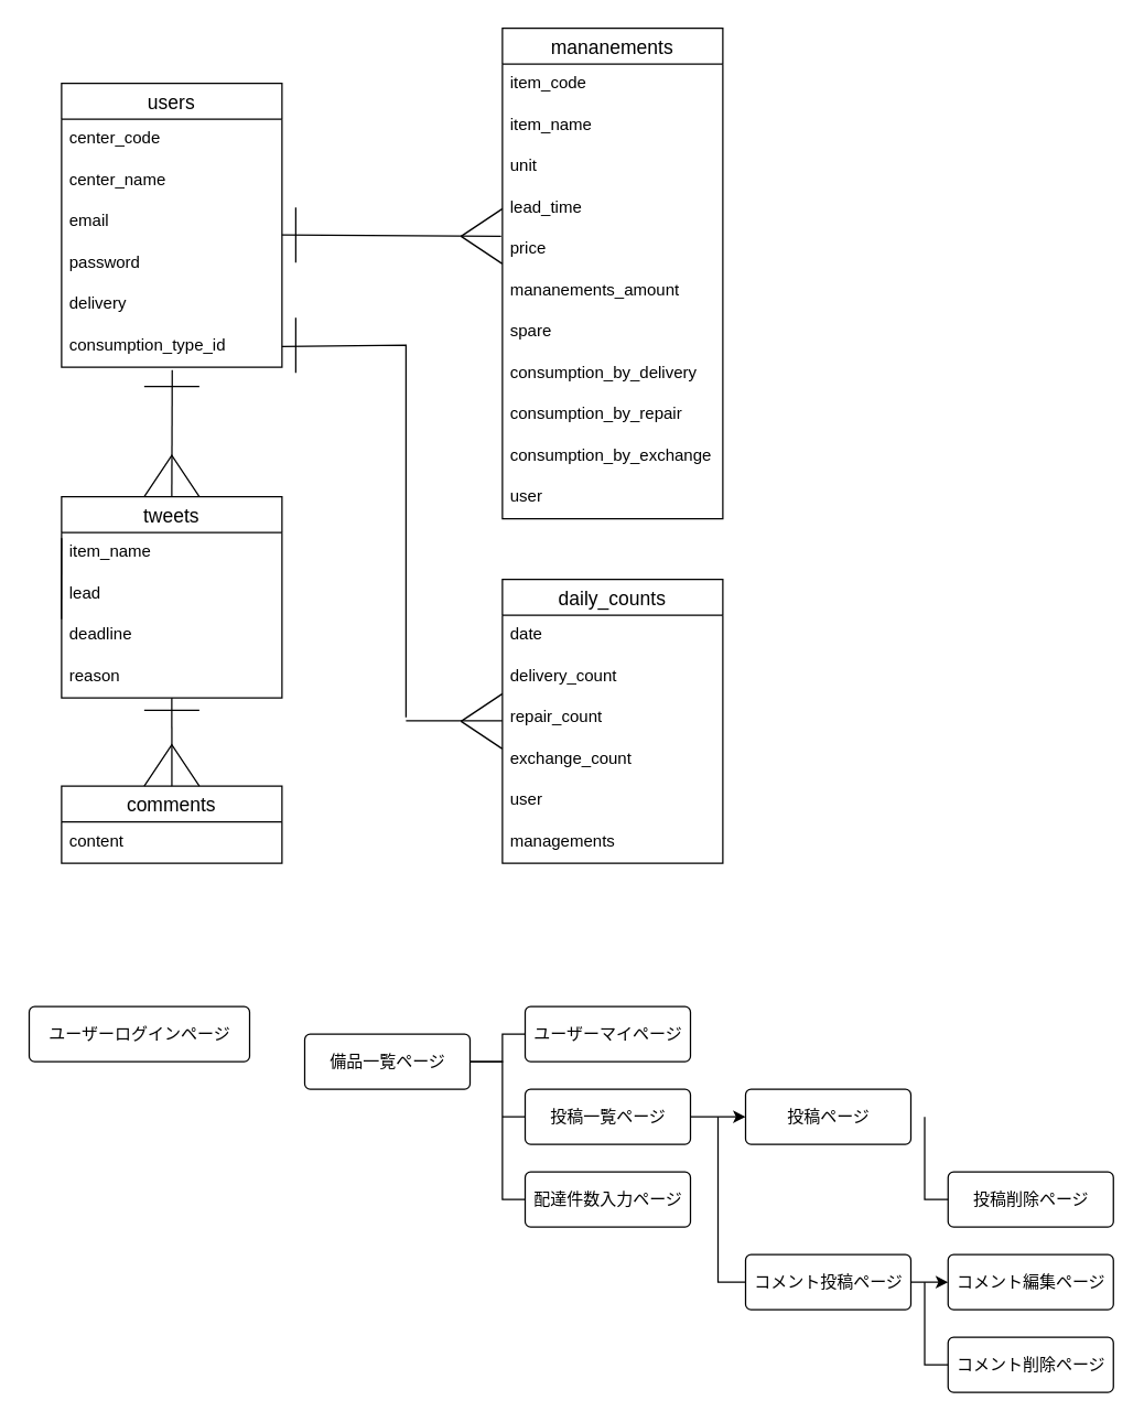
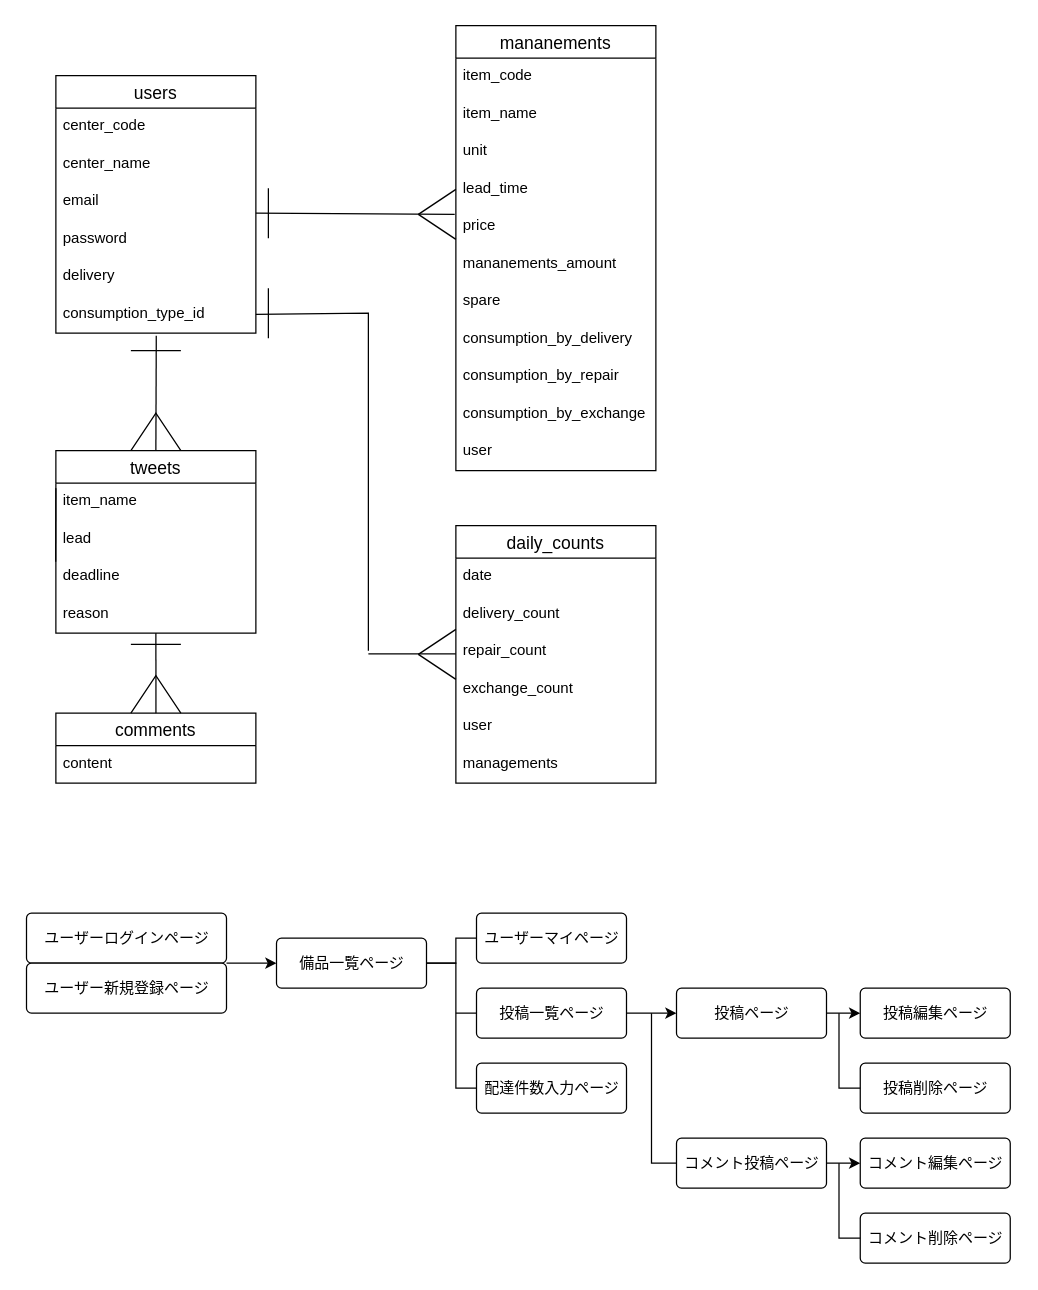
  <mxCell id="0" />
  <mxCell id="1" parent="0" />
  <mxCell id="2" value="mananements" style="swimlane;fontStyle=0;childLayout=stackLayout;horizontal=1;startSize=26;horizontalStack=0;resizeParent=1;resizeParentMax=0;resizeLast=0;collapsible=1;marginBottom=0;align=center;fontSize=14;" parent="1" vertex="1"><mxGeometry x="364" y="20" width="160" height="356" as="geometry" /></mxCell>
  <mxCell id="3" value="item_code" style="text;strokeColor=none;fillColor=none;spacingLeft=4;spacingRight=4;overflow=hidden;rotatable=0;points=[[0,0.5],[1,0.5]];portConstraint=eastwest;fontSize=12;" parent="2" vertex="1"><mxGeometry y="26" width="160" height="30" as="geometry" /></mxCell>
  <mxCell id="4" value="item_name" style="text;strokeColor=none;fillColor=none;spacingLeft=4;spacingRight=4;overflow=hidden;rotatable=0;points=[[0,0.5],[1,0.5]];portConstraint=eastwest;fontSize=12;" parent="2" vertex="1"><mxGeometry y="56" width="160" height="30" as="geometry" /></mxCell>
  <mxCell id="5" value="unit" style="text;strokeColor=none;fillColor=none;spacingLeft=4;spacingRight=4;overflow=hidden;rotatable=0;points=[[0,0.5],[1,0.5]];portConstraint=eastwest;fontSize=12;" parent="2" vertex="1"><mxGeometry y="86" width="160" height="30" as="geometry" /></mxCell>
  <mxCell id="6" value="lead_time" style="text;strokeColor=none;fillColor=none;spacingLeft=4;spacingRight=4;overflow=hidden;rotatable=0;points=[[0,0.5],[1,0.5]];portConstraint=eastwest;fontSize=12;" parent="2" vertex="1"><mxGeometry y="116" width="160" height="30" as="geometry" /></mxCell>
  <mxCell id="7" value="price" style="text;strokeColor=none;fillColor=none;spacingLeft=4;spacingRight=4;overflow=hidden;rotatable=0;points=[[0,0.5],[1,0.5]];portConstraint=eastwest;fontSize=12;" parent="2" vertex="1"><mxGeometry y="146" width="160" height="30" as="geometry" /></mxCell>
  <mxCell id="8" value="mananements_amount" style="text;strokeColor=none;fillColor=none;spacingLeft=4;spacingRight=4;overflow=hidden;rotatable=0;points=[[0,0.5],[1,0.5]];portConstraint=eastwest;fontSize=12;" parent="2" vertex="1"><mxGeometry y="176" width="160" height="30" as="geometry" /></mxCell>
  <mxCell id="9" value="spare" style="text;strokeColor=none;fillColor=none;spacingLeft=4;spacingRight=4;overflow=hidden;rotatable=0;points=[[0,0.5],[1,0.5]];portConstraint=eastwest;fontSize=12;" parent="2" vertex="1"><mxGeometry y="206" width="160" height="30" as="geometry" /></mxCell>
  <mxCell id="10" value="consumption_by_delivery" style="text;strokeColor=none;fillColor=none;spacingLeft=4;spacingRight=4;overflow=hidden;rotatable=0;points=[[0,0.5],[1,0.5]];portConstraint=eastwest;fontSize=12;" vertex="1" parent="2"><mxGeometry y="236" width="160" height="30" as="geometry" /></mxCell>
  <mxCell id="11" value="consumption_by_repair" style="text;strokeColor=none;fillColor=none;spacingLeft=4;spacingRight=4;overflow=hidden;rotatable=0;points=[[0,0.5],[1,0.5]];portConstraint=eastwest;fontSize=12;" vertex="1" parent="2"><mxGeometry y="266" width="160" height="30" as="geometry" /></mxCell>
  <mxCell id="12" value="consumption_by_exchange" style="text;strokeColor=none;fillColor=none;spacingLeft=4;spacingRight=4;overflow=hidden;rotatable=0;points=[[0,0.5],[1,0.5]];portConstraint=eastwest;fontSize=12;" vertex="1" parent="2"><mxGeometry y="296" width="160" height="30" as="geometry" /></mxCell>
  <mxCell id="13" value="user" style="text;strokeColor=none;fillColor=none;spacingLeft=4;spacingRight=4;overflow=hidden;rotatable=0;points=[[0,0.5],[1,0.5]];portConstraint=eastwest;fontSize=12;" vertex="1" parent="2"><mxGeometry y="326" width="160" height="30" as="geometry" /></mxCell>
  <mxCell id="14" value="users" style="swimlane;fontStyle=0;childLayout=stackLayout;horizontal=1;startSize=26;horizontalStack=0;resizeParent=1;resizeParentMax=0;resizeLast=0;collapsible=1;marginBottom=0;align=center;fontSize=14;" parent="1" vertex="1"><mxGeometry x="44" y="60" width="160" height="206" as="geometry" /></mxCell>
  <mxCell id="15" value="center_code" style="text;strokeColor=none;fillColor=none;spacingLeft=4;spacingRight=4;overflow=hidden;rotatable=0;points=[[0,0.5],[1,0.5]];portConstraint=eastwest;fontSize=12;" parent="14" vertex="1"><mxGeometry y="26" width="160" height="30" as="geometry" /></mxCell>
  <mxCell id="16" value="center_name" style="text;strokeColor=none;fillColor=none;spacingLeft=4;spacingRight=4;overflow=hidden;rotatable=0;points=[[0,0.5],[1,0.5]];portConstraint=eastwest;fontSize=12;" parent="14" vertex="1"><mxGeometry y="56" width="160" height="30" as="geometry" /></mxCell>
  <mxCell id="17" value="email" style="text;strokeColor=none;fillColor=none;spacingLeft=4;spacingRight=4;overflow=hidden;rotatable=0;points=[[0,0.5],[1,0.5]];portConstraint=eastwest;fontSize=12;" parent="14" vertex="1"><mxGeometry y="86" width="160" height="30" as="geometry" /></mxCell>
  <mxCell id="18" value="password" style="text;strokeColor=none;fillColor=none;spacingLeft=4;spacingRight=4;overflow=hidden;rotatable=0;points=[[0,0.5],[1,0.5]];portConstraint=eastwest;fontSize=12;" parent="14" vertex="1"><mxGeometry y="116" width="160" height="30" as="geometry" /></mxCell>
  <mxCell id="19" value="delivery" style="text;strokeColor=none;fillColor=none;spacingLeft=4;spacingRight=4;overflow=hidden;rotatable=0;points=[[0,0.5],[1,0.5]];portConstraint=eastwest;fontSize=12;" parent="14" vertex="1"><mxGeometry y="146" width="160" height="30" as="geometry" /></mxCell>
  <mxCell id="20" value="consumption_type_id" style="text;strokeColor=none;fillColor=none;spacingLeft=4;spacingRight=4;overflow=hidden;rotatable=0;points=[[0,0.5],[1,0.5]];portConstraint=eastwest;fontSize=12;" parent="14" vertex="1"><mxGeometry y="176" width="160" height="30" as="geometry" /></mxCell>
  <mxCell id="21" value="tweets" style="swimlane;fontStyle=0;childLayout=stackLayout;horizontal=1;startSize=26;horizontalStack=0;resizeParent=1;resizeParentMax=0;resizeLast=0;collapsible=1;marginBottom=0;align=center;fontSize=14;" parent="1" vertex="1"><mxGeometry x="44" y="360" width="160" height="146" as="geometry" /></mxCell>
  <mxCell id="22" value="item_name" style="text;strokeColor=none;fillColor=none;spacingLeft=4;spacingRight=4;overflow=hidden;rotatable=0;points=[[0,0.5],[1,0.5]];portConstraint=eastwest;fontSize=12;" parent="21" vertex="1"><mxGeometry y="26" width="160" height="30" as="geometry" /></mxCell>
  <mxCell id="23" value="lead" style="text;strokeColor=none;fillColor=none;spacingLeft=4;spacingRight=4;overflow=hidden;rotatable=0;points=[[0,0.5],[1,0.5]];portConstraint=eastwest;fontSize=12;" parent="21" vertex="1"><mxGeometry y="56" width="160" height="30" as="geometry" /></mxCell>
  <mxCell id="24" value="deadline" style="text;strokeColor=none;fillColor=none;spacingLeft=4;spacingRight=4;overflow=hidden;rotatable=0;points=[[0,0.5],[1,0.5]];portConstraint=eastwest;fontSize=12;" parent="21" vertex="1"><mxGeometry y="86" width="160" height="30" as="geometry" /></mxCell>
  <mxCell id="25" value="reason" style="text;strokeColor=none;fillColor=none;spacingLeft=4;spacingRight=4;overflow=hidden;rotatable=0;points=[[0,0.5],[1,0.5]];portConstraint=eastwest;fontSize=12;" parent="21" vertex="1"><mxGeometry y="116" width="160" height="30" as="geometry" /></mxCell>
  <mxCell id="26" value="comments" style="swimlane;fontStyle=0;childLayout=stackLayout;horizontal=1;startSize=26;horizontalStack=0;resizeParent=1;resizeParentMax=0;resizeLast=0;collapsible=1;marginBottom=0;align=center;fontSize=14;" parent="1" vertex="1"><mxGeometry x="44" y="570" width="160" height="56" as="geometry" /></mxCell>
  <mxCell id="27" value="content" style="text;strokeColor=none;fillColor=none;spacingLeft=4;spacingRight=4;overflow=hidden;rotatable=0;points=[[0,0.5],[1,0.5]];portConstraint=eastwest;fontSize=12;" parent="26" vertex="1"><mxGeometry y="26" width="160" height="30" as="geometry" /></mxCell>
  <mxCell id="28" value="" style="endArrow=none;html=1;rounded=0;entryX=-0.006;entryY=0.167;entryDx=0;entryDy=0;entryPerimeter=0;" parent="1" edge="1" target="7"><mxGeometry relative="1" as="geometry"><mxPoint x="204" y="170" as="sourcePoint" /><mxPoint x="334" y="170" as="targetPoint" /></mxGeometry></mxCell>
  <mxCell id="29" value="" style="endArrow=none;html=1;rounded=0;" parent="1" edge="1"><mxGeometry relative="1" as="geometry"><mxPoint x="334" y="171" as="sourcePoint" /><mxPoint x="364" y="191" as="targetPoint" /></mxGeometry></mxCell>
  <mxCell id="30" value="" style="endArrow=none;html=1;rounded=0;" parent="1" edge="1"><mxGeometry relative="1" as="geometry"><mxPoint x="364" y="151" as="sourcePoint" /><mxPoint x="334" y="171" as="targetPoint" /></mxGeometry></mxCell>
  <mxCell id="31" value="" style="endArrow=none;html=1;rounded=0;entryX=0.5;entryY=0;entryDx=0;entryDy=0;exitX=0.502;exitY=1.067;exitDx=0;exitDy=0;exitPerimeter=0;" parent="1" source="20" target="21" edge="1"><mxGeometry relative="1" as="geometry"><mxPoint x="124" y="296" as="sourcePoint" /><mxPoint x="124" y="396" as="targetPoint" /></mxGeometry></mxCell>
  <mxCell id="32" value="" style="endArrow=none;html=1;rounded=0;exitX=1;exitY=0.5;exitDx=0;exitDy=0;" parent="1" source="20" edge="1"><mxGeometry relative="1" as="geometry"><mxPoint x="204" y="266" as="sourcePoint" /><mxPoint x="294" y="520" as="targetPoint" /><Array as="points"><mxPoint x="294" y="250" /></Array></mxGeometry></mxCell>
  <mxCell id="33" value="" style="endArrow=none;html=1;rounded=0;entryX=-0.001;entryY=0.095;entryDx=0;entryDy=0;entryPerimeter=0;" parent="1" target="24" edge="1"><mxGeometry relative="1" as="geometry"><mxPoint x="44" y="390" as="sourcePoint" /><mxPoint x="14" y="410" as="targetPoint" /></mxGeometry></mxCell>
  <mxCell id="34" value="" style="endArrow=none;html=1;rounded=0;" parent="1" edge="1"><mxGeometry relative="1" as="geometry"><mxPoint x="294" y="522.5" as="sourcePoint" /><mxPoint x="364" y="522.5" as="targetPoint" /></mxGeometry></mxCell>
  <mxCell id="35" value="" style="endArrow=none;html=1;rounded=0;exitX=0.438;exitY=0;exitDx=0;exitDy=0;exitPerimeter=0;" parent="1" edge="1"><mxGeometry relative="1" as="geometry"><mxPoint x="124.08" y="570" as="sourcePoint" /><mxPoint x="124" y="506" as="targetPoint" /></mxGeometry></mxCell>
  <mxCell id="36" value="" style="endArrow=none;html=1;rounded=0;" parent="1" edge="1"><mxGeometry relative="1" as="geometry"><mxPoint x="104" y="570" as="sourcePoint" /><mxPoint x="144" y="570" as="targetPoint" /><Array as="points"><mxPoint x="124" y="540" /></Array></mxGeometry></mxCell>
  <mxCell id="37" value="daily_counts" style="swimlane;fontStyle=0;childLayout=stackLayout;horizontal=1;startSize=26;horizontalStack=0;resizeParent=1;resizeParentMax=0;resizeLast=0;collapsible=1;marginBottom=0;align=center;fontSize=14;" parent="1" vertex="1"><mxGeometry x="364" y="420" width="160" height="206" as="geometry" /></mxCell>
  <mxCell id="38" value="date" style="text;strokeColor=none;fillColor=none;spacingLeft=4;spacingRight=4;overflow=hidden;rotatable=0;points=[[0,0.5],[1,0.5]];portConstraint=eastwest;fontSize=12;" parent="37" vertex="1"><mxGeometry y="26" width="160" height="30" as="geometry" /></mxCell>
  <mxCell id="39" value="delivery_count" style="text;strokeColor=none;fillColor=none;spacingLeft=4;spacingRight=4;overflow=hidden;rotatable=0;points=[[0,0.5],[1,0.5]];portConstraint=eastwest;fontSize=12;" vertex="1" parent="37"><mxGeometry y="56" width="160" height="30" as="geometry" /></mxCell>
  <mxCell id="40" value="repair_count" style="text;strokeColor=none;fillColor=none;spacingLeft=4;spacingRight=4;overflow=hidden;rotatable=0;points=[[0,0.5],[1,0.5]];portConstraint=eastwest;fontSize=12;" vertex="1" parent="37"><mxGeometry y="86" width="160" height="30" as="geometry" /></mxCell>
  <mxCell id="41" value="exchange_count" style="text;strokeColor=none;fillColor=none;spacingLeft=4;spacingRight=4;overflow=hidden;rotatable=0;points=[[0,0.5],[1,0.5]];portConstraint=eastwest;fontSize=12;" vertex="1" parent="37"><mxGeometry y="116" width="160" height="30" as="geometry" /></mxCell>
  <mxCell id="42" value="user" style="text;strokeColor=none;fillColor=none;spacingLeft=4;spacingRight=4;overflow=hidden;rotatable=0;points=[[0,0.5],[1,0.5]];portConstraint=eastwest;fontSize=12;" vertex="1" parent="37"><mxGeometry y="146" width="160" height="30" as="geometry" /></mxCell>
  <mxCell id="43" value="managements" style="text;strokeColor=none;fillColor=none;spacingLeft=4;spacingRight=4;overflow=hidden;rotatable=0;points=[[0,0.5],[1,0.5]];portConstraint=eastwest;fontSize=12;" vertex="1" parent="37"><mxGeometry y="176" width="160" height="30" as="geometry" /></mxCell>
  <mxCell id="44" value="" style="endArrow=none;html=1;rounded=0;" parent="1" edge="1"><mxGeometry relative="1" as="geometry"><mxPoint x="104" y="280" as="sourcePoint" /><mxPoint x="144" y="280" as="targetPoint" /></mxGeometry></mxCell>
  <mxCell id="45" value="備品一覧ページ" style="rounded=1;arcSize=10;whiteSpace=wrap;html=1;align=center;" parent="1" vertex="1"><mxGeometry x="220.5" y="750" width="120" height="40" as="geometry" /></mxCell>
  <mxCell id="46" value="ユーザーログインページ" style="rounded=1;arcSize=10;whiteSpace=wrap;html=1;align=center;" parent="1" vertex="1"><mxGeometry x="20.5" y="730" width="160" height="40" as="geometry" /></mxCell>
+ <mxCell id="47" style="edgeStyle=none;html=1;exitX=1;exitY=0;exitDx=0;exitDy=0;entryX=0;entryY=0.5;entryDx=0;entryDy=0;" parent="1" source="48" target="45" edge="1"><mxGeometry relative="1" as="geometry" /></mxCell>
+ <mxCell id="48" value="ユーザー新規登録ページ" style="rounded=1;arcSize=10;whiteSpace=wrap;html=1;align=center;" parent="1" vertex="1"><mxGeometry x="20.5" y="770" width="160" height="40" as="geometry" /></mxCell>
  <mxCell id="49" value="ユーザーマイページ" style="rounded=1;arcSize=10;whiteSpace=wrap;html=1;align=center;" parent="1" vertex="1"><mxGeometry x="380.5" y="730" width="120" height="40" as="geometry" /></mxCell>
  <mxCell id="50" value="配達件数入力ページ" style="rounded=1;arcSize=10;whiteSpace=wrap;html=1;align=center;" parent="1" vertex="1"><mxGeometry x="380.5" y="850" width="120" height="40" as="geometry" /></mxCell>
  <mxCell id="51" style="edgeStyle=none;html=1;exitX=1;exitY=0.5;exitDx=0;exitDy=0;entryX=0;entryY=0.5;entryDx=0;entryDy=0;" parent="1" source="52" target="54" edge="1"><mxGeometry relative="1" as="geometry" /></mxCell>
  <mxCell id="52" value="投稿一覧ページ" style="rounded=1;arcSize=10;whiteSpace=wrap;html=1;align=center;" parent="1" vertex="1"><mxGeometry x="380.5" y="790" width="120" height="40" as="geometry" /></mxCell>
+ <mxCell id="53" style="edgeStyle=none;html=1;exitX=1;exitY=0.5;exitDx=0;exitDy=0;entryX=0;entryY=0.5;entryDx=0;entryDy=0;" parent="1" source="54" target="55" edge="1"><mxGeometry relative="1" as="geometry" /></mxCell>
  <mxCell id="54" value="投稿ページ" style="rounded=1;arcSize=10;whiteSpace=wrap;html=1;align=center;" parent="1" vertex="1"><mxGeometry x="540.5" y="790" width="120" height="40" as="geometry" /></mxCell>
+ <mxCell id="55" value="投稿編集ページ" style="rounded=1;arcSize=10;whiteSpace=wrap;html=1;align=center;" parent="1" vertex="1"><mxGeometry x="687.5" y="790" width="120" height="40" as="geometry" /></mxCell>
  <mxCell id="56" style="edgeStyle=none;html=1;exitX=1;exitY=0.5;exitDx=0;exitDy=0;entryX=0;entryY=0.5;entryDx=0;entryDy=0;" parent="1" source="57" target="59" edge="1"><mxGeometry relative="1" as="geometry" /></mxCell>
  <mxCell id="57" value="コメント投稿ページ" style="rounded=1;arcSize=10;whiteSpace=wrap;html=1;align=center;" parent="1" vertex="1"><mxGeometry x="540.5" y="910" width="120" height="40" as="geometry" /></mxCell>
  <mxCell id="58" value="投稿削除ページ" style="rounded=1;arcSize=10;whiteSpace=wrap;html=1;align=center;" parent="1" vertex="1"><mxGeometry x="687.5" y="850" width="120" height="40" as="geometry" /></mxCell>
  <mxCell id="59" value="コメント編集ページ" style="rounded=1;arcSize=10;whiteSpace=wrap;html=1;align=center;" parent="1" vertex="1"><mxGeometry x="687.5" y="910" width="120" height="40" as="geometry" /></mxCell>
  <mxCell id="60" value="コメント削除ページ" style="rounded=1;arcSize=10;whiteSpace=wrap;html=1;align=center;" parent="1" vertex="1"><mxGeometry x="687.5" y="970" width="120" height="40" as="geometry" /></mxCell>
  <mxCell id="61" value="" style="endArrow=none;html=1;rounded=0;entryX=0;entryY=0.5;entryDx=0;entryDy=0;" parent="1" target="50" edge="1"><mxGeometry relative="1" as="geometry"><mxPoint x="340.5" y="770" as="sourcePoint" /><mxPoint x="500.5" y="770" as="targetPoint" /><Array as="points"><mxPoint x="364" y="770" /><mxPoint x="364" y="870" /></Array></mxGeometry></mxCell>
  <mxCell id="62" value="" style="endArrow=none;html=1;rounded=0;entryX=0;entryY=0.5;entryDx=0;entryDy=0;" parent="1" target="49" edge="1"><mxGeometry relative="1" as="geometry"><mxPoint x="340.5" y="770" as="sourcePoint" /><mxPoint x="500.5" y="770" as="targetPoint" /><Array as="points"><mxPoint x="364" y="770" /><mxPoint x="364" y="750" /></Array></mxGeometry></mxCell>
  <mxCell id="63" value="" style="endArrow=none;html=1;rounded=0;exitX=0;exitY=0.5;exitDx=0;exitDy=0;" parent="1" source="57" edge="1"><mxGeometry relative="1" as="geometry"><mxPoint x="430.5" y="860" as="sourcePoint" /><mxPoint x="520.5" y="810" as="targetPoint" /><Array as="points"><mxPoint x="520.5" y="930" /></Array></mxGeometry></mxCell>
  <mxCell id="64" value="" style="endArrow=none;html=1;rounded=0;entryX=0;entryY=0.5;entryDx=0;entryDy=0;" parent="1" target="58" edge="1"><mxGeometry relative="1" as="geometry"><mxPoint x="670.5" y="810" as="sourcePoint" /><mxPoint x="820.5" y="810" as="targetPoint" /><Array as="points"><mxPoint x="670.5" y="870" /></Array></mxGeometry></mxCell>
  <mxCell id="65" value="" style="endArrow=none;html=1;rounded=0;entryX=0;entryY=0.5;entryDx=0;entryDy=0;" parent="1" edge="1"><mxGeometry relative="1" as="geometry"><mxPoint x="670.5" y="930" as="sourcePoint" /><mxPoint x="687.5" y="990" as="targetPoint" /><Array as="points"><mxPoint x="670.5" y="990" /></Array></mxGeometry></mxCell>
  <mxCell id="66" value="" style="endArrow=none;html=1;rounded=0;" parent="1" edge="1"><mxGeometry relative="1" as="geometry"><mxPoint x="214" y="150" as="sourcePoint" /><mxPoint x="214" y="190" as="targetPoint" /></mxGeometry></mxCell>
  <mxCell id="67" value="" style="endArrow=none;html=1;rounded=0;" edge="1" parent="1"><mxGeometry relative="1" as="geometry"><mxPoint x="214" y="230" as="sourcePoint" /><mxPoint x="214" y="270" as="targetPoint" /></mxGeometry></mxCell>
  <mxCell id="68" value="" style="endArrow=none;html=1;rounded=0;" edge="1" parent="1"><mxGeometry relative="1" as="geometry"><mxPoint x="104" y="515" as="sourcePoint" /><mxPoint x="144" y="515" as="targetPoint" /></mxGeometry></mxCell>
  <mxCell id="69" value="" style="endArrow=none;html=1;rounded=0;" edge="1" parent="1"><mxGeometry relative="1" as="geometry"><mxPoint x="104" y="360" as="sourcePoint" /><mxPoint x="144" y="360" as="targetPoint" /><Array as="points"><mxPoint x="124" y="330" /></Array></mxGeometry></mxCell>
  <mxCell id="70" value="" style="endArrow=none;html=1;rounded=0;" edge="1" parent="1"><mxGeometry relative="1" as="geometry"><mxPoint x="334" y="523" as="sourcePoint" /><mxPoint x="364" y="543" as="targetPoint" /></mxGeometry></mxCell>
  <mxCell id="71" value="" style="endArrow=none;html=1;rounded=0;" edge="1" parent="1"><mxGeometry relative="1" as="geometry"><mxPoint x="364" y="503" as="sourcePoint" /><mxPoint x="334" y="523" as="targetPoint" /></mxGeometry></mxCell>
  <mxCell id="72" value="" style="endArrow=none;html=1;" edge="1" parent="1"><mxGeometry width="50" height="50" relative="1" as="geometry"><mxPoint x="364" y="810" as="sourcePoint" /><mxPoint x="380.5" y="810" as="targetPoint" /></mxGeometry></mxCell>
